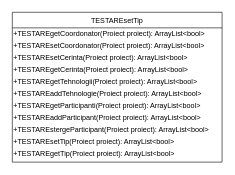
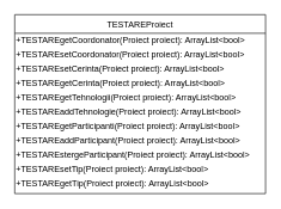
  <mxCell id="0" />
  <mxCell id="1" parent="0" />
- <mxCell id="2" value="TESTAREsetTip" style="swimlane;fontStyle=0;align=center;verticalAlign=top;childLayout=stackLayout;horizontal=1;startSize=26;horizontalStack=0;resizeParent=1;resizeLast=0;collapsible=1;marginBottom=0;rounded=0;shadow=0;strokeWidth=1;" parent="1" vertex="1"><mxGeometry x="20" y="20" width="350" height="250" as="geometry"><mxRectangle x="550" y="140" width="160" height="26" as="alternateBounds" /></mxGeometry></mxCell>
+ <mxCell id="2" value="TESTAREProiect" style="swimlane;fontStyle=0;align=center;verticalAlign=top;childLayout=stackLayout;horizontal=1;startSize=26;horizontalStack=0;resizeParent=1;resizeLast=0;collapsible=1;marginBottom=0;rounded=0;shadow=0;strokeWidth=1;" parent="1" vertex="1"><mxGeometry x="20" y="20" width="350" height="250" as="geometry"><mxRectangle x="550" y="140" width="160" height="26" as="alternateBounds" /></mxGeometry></mxCell>
  <mxCell id="3" value="+TESTAREgetCoordonator(Proiect proiect): ArrayList&amp;lt;bool&amp;gt;" style="text;html=1;align=left;verticalAlign=middle;resizable=0;points=[];autosize=1;" vertex="1" parent="2"><mxGeometry y="26" width="350" height="20" as="geometry" /></mxCell>
  <mxCell id="4" value="+TESTAREsetCoordonator(Proiect proiect): ArrayList&amp;lt;bool&amp;gt;" style="text;html=1;align=left;verticalAlign=middle;resizable=0;points=[];autosize=1;" vertex="1" parent="2"><mxGeometry y="46" width="350" height="20" as="geometry" /></mxCell>
  <mxCell id="5" value="+TESTAREsetCerinta(Proiect proiect): ArrayList&amp;lt;bool&amp;gt;" style="text;html=1;align=left;verticalAlign=middle;resizable=0;points=[];autosize=1;" vertex="1" parent="2"><mxGeometry y="66" width="350" height="20" as="geometry" /></mxCell>
  <mxCell id="6" value="+TESTAREgetCerinta(Proiect proiect): ArrayList&amp;lt;bool&amp;gt;" style="text;html=1;align=left;verticalAlign=middle;resizable=0;points=[];autosize=1;" vertex="1" parent="2"><mxGeometry y="86" width="350" height="20" as="geometry" /></mxCell>
  <mxCell id="7" value="+TESTAREgetTehnologii(Proiect proiect): ArrayList&amp;lt;bool&amp;gt;" style="text;html=1;align=left;verticalAlign=middle;resizable=0;points=[];autosize=1;" vertex="1" parent="2"><mxGeometry y="106" width="350" height="20" as="geometry" /></mxCell>
  <mxCell id="8" value="+TESTAREaddTehnologie(Proiect proiect): ArrayList&amp;lt;bool&amp;gt;" style="text;html=1;align=left;verticalAlign=middle;resizable=0;points=[];autosize=1;" vertex="1" parent="2"><mxGeometry y="126" width="350" height="20" as="geometry" /></mxCell>
  <mxCell id="9" value="+TESTAREgetParticipanti(Proiect proiect): ArrayList&amp;lt;bool&amp;gt;" style="text;html=1;align=left;verticalAlign=middle;resizable=0;points=[];autosize=1;" vertex="1" parent="2"><mxGeometry y="146" width="350" height="20" as="geometry" /></mxCell>
  <mxCell id="10" value="+TESTAREaddParticipant(Proiect proiect): ArrayList&amp;lt;bool&amp;gt;" style="text;html=1;align=left;verticalAlign=middle;resizable=0;points=[];autosize=1;" vertex="1" parent="2"><mxGeometry y="166" width="350" height="20" as="geometry" /></mxCell>
  <mxCell id="11" value="+TESTAREstergeParticipant(Proiect proiect): ArrayList&amp;lt;bool&amp;gt;" style="text;html=1;align=left;verticalAlign=middle;resizable=0;points=[];autosize=1;" vertex="1" parent="2"><mxGeometry y="186" width="350" height="20" as="geometry" /></mxCell>
  <mxCell id="12" value="+TESTAREsetTip(Proiect proiect): ArrayList&amp;lt;bool&amp;gt;" style="text;html=1;align=left;verticalAlign=middle;resizable=0;points=[];autosize=1;" vertex="1" parent="2"><mxGeometry y="206" width="350" height="20" as="geometry" /></mxCell>
  <mxCell id="13" value="+TESTAREgetTip(Proiect proiect): ArrayList&amp;lt;bool&amp;gt;" style="text;html=1;align=left;verticalAlign=middle;resizable=0;points=[];autosize=1;" vertex="1" parent="2"><mxGeometry y="226" width="350" height="20" as="geometry" /></mxCell>
